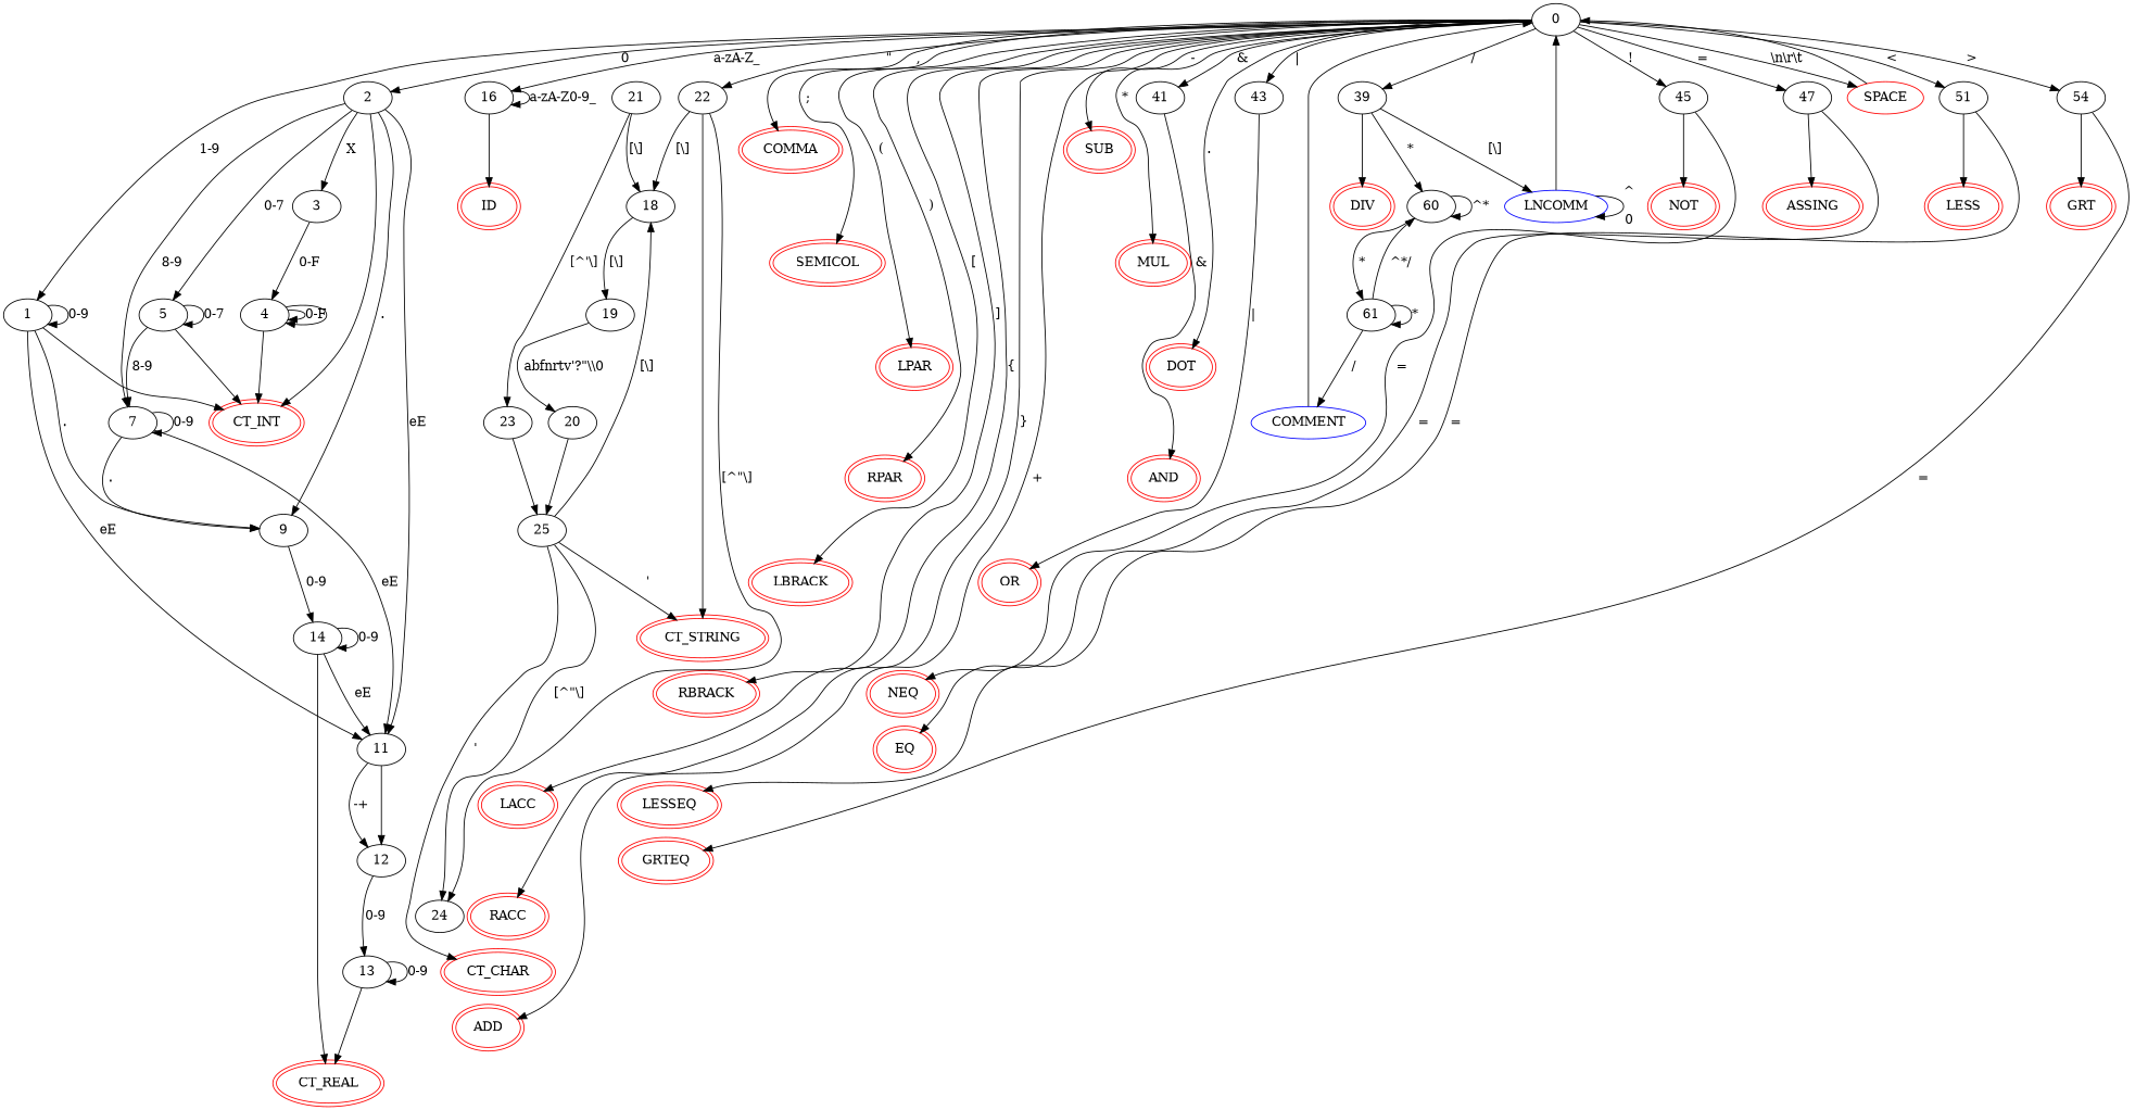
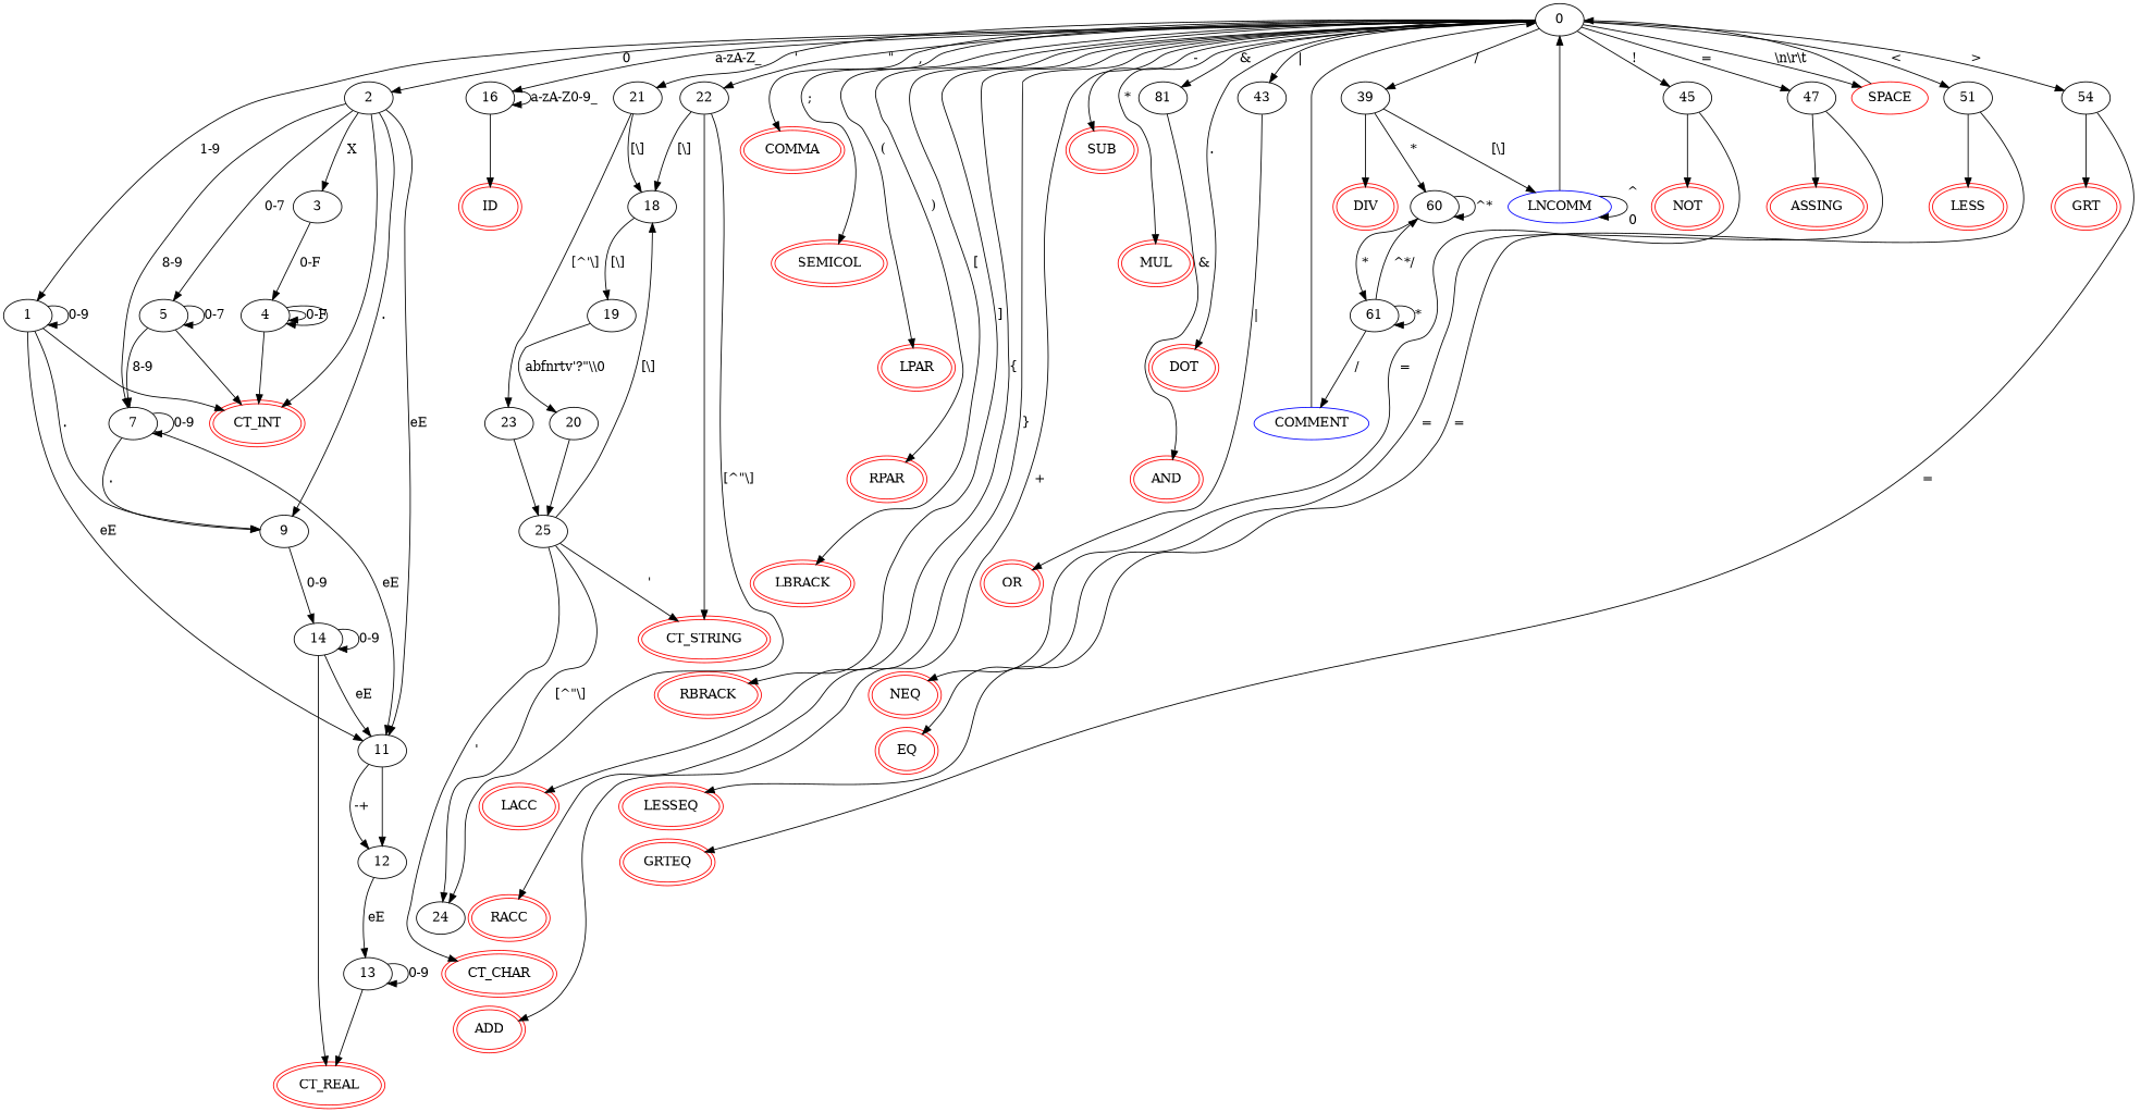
  digraph {
    edge [weight=0.2]
    0
    1
    2
    16
    21
    22
    n7 [color=red label=COMMA peripheries=2]
    n8 [color=red label=SEMICOL peripheries=2]
    n9 [color=red label=LPAR peripheries=2]
    n10 [color=red label=RPAR peripheries=2]
    n11 [color=red label=LBRACK peripheries=2]
    n12 [color=red label=RBRACK peripheries=2]
    n13 [color=red label=LACC peripheries=2]
    n14 [color=red label=RACC peripheries=2]
    n15 [color=red label=ADD peripheries=2]
    n16 [color=red label=SUB peripheries=2]
    n17 [color=red label=MUL peripheries=2]
    39
    n19 [color=red label=DOT peripheries=2]
-   41
+   41 [label=81]
    43
    45
    47
    51
    54
    n26 [color=red label=SPACE]
    n27 [color=red label=CT_INT peripheries=2]
    11
    9
    3
    5
    7
    n33 [color=red label=ID peripheries=2]
    18
    23
    24
    n37 [color=red label=CT_STRING peripheries=2]
    n38 [color=red label=DIV peripheries=2]
    n39 [color=blue label=LNCOMM]
    60
    n41 [color=red label=AND peripheries=2]
    n42 [color=red label=OR peripheries=2]
    n43 [color=red label=NOT peripheries=2]
    n44 [color=red label=NEQ peripheries=2]
    n45 [color=red label=ASSING peripheries=2]
    n46 [color=red label=EQ peripheries=2]
    n47 [color=red label=LESS peripheries=2]
    n48 [color=red label=LESSEQ peripheries=2]
    n49 [color=red label=GRT peripheries=2]
    n50 [color=red label=GRTEQ peripheries=2]
    12
    14
    4
    13
    n55 [color=red label=CT_REAL peripheries=2]
    19
    25
    20
    n59 [color=red label=CT_CHAR peripheries=2]
    61
    n61 [color=blue label=COMMENT]
    0 -> 1 [label="1-9" weight=0.4]
    0 -> 2 [label=0 weight=0.4]
    0 -> 16 [label="a-zA-Z_"]
+   0 -> 21 [label="'"]
    0 -> 22 [label="\""]
    0 -> n7 [label=","]
    0 -> n8 [label=";"]
    0 -> n9 [label="("]
    0 -> n10 [label=")"]
    0 -> n11 [label="["]
    0 -> n12 [label="]"]
    0 -> n13 [label="{"]
    0 -> n14 [label="}"]
    0 -> n15 [label="+"]
    0 -> n16 [label="-"]
    0 -> n17 [label="*"]
    0 -> 39 [label="/"]
    0 -> n19 [label="."]
    0 -> 41 [label="&"]
    0 -> 43 [label="|"]
    0 -> 45 [label="!"]
    0 -> 47 [label="="]
    0 -> 51 [label="<"]
    0 -> 54 [label=">"]
    0 -> n26 [label="\\n\\r\\t"]
    1 -> 1 [label="0-9" weight=0.4]
    1 -> n27 [weight=""]
    1 -> 11 [label=eE]
    1 -> 9 [label="."]
    2 -> n27 [weight=""]
    2 -> 11 [label=eE]
    2 -> 9 [label="."]
    2 -> 3 [label=X]
    2 -> 5 [label="0-7"]
    2 -> 7 [label="8-9"]
    16 -> 16 [label="a-zA-Z0-9_"]
    16 -> n33 [weight=""]
    21 -> 18 [label="[\\]"]
    21 -> 23 [label="[^'\\]"]
    22 -> 18 [label="[\\]"]
    22 -> 24 [label="[^\"\\]"]
    22 -> n37 [weight=""]
    39 -> n38 [weight=""]
    39 -> n39 [label="[\\]"]
    39 -> 60 [label="*"]
    41 -> n41 [label="&"]
    43 -> n42 [label="|"]
    45 -> n43 [weight=""]
    45 -> n44 [label="="]
    47 -> n45 [weight=""]
    47 -> n46 [label="="]
    51 -> n47 [weight=""]
    51 -> n48 [label="="]
    54 -> n49 [weight=""]
    54 -> n50 [label="="]
    n26 -> 0 [weight=""]
    11 -> 12 [label="-+"]
    11 -> 12 [weight=""]
    9 -> 14 [label="0-9"]
    3 -> 4 [label="0-F"]
    5 -> n27 [weight=""]
    5 -> 5 [label="0-7"]
    5 -> 7 [label="8-9"]
    7 -> 11 [label=eE]
    7 -> 9 [label="."]
    7 -> 7 [label="0-9"]
    18 -> 19 [label="[\\]"]
    23 -> 25 [weight=""]
    n39 -> 0 [weight=""]
    n39 -> n39 [label="^\n\r\0"]
    60 -> 60 [label="^*"]
    60 -> 61 [label="*"]
-   12 -> 13 [label="0-9"]
+   12 -> 13 [label=eE]
    14 -> 11 [label=eE]
    14 -> 14 [label="0-9"]
    14 -> n55 [weight=""]
    4 -> n27 [weight=""]
    4 -> 4 [label="0-F"]
    4 -> 4 [weight=""]
    13 -> 13 [label="0-9"]
    13 -> n55 [weight=""]
    19 -> 20 [label="abfnrtv'?\"\\\\0"]
    25 -> 18 [label="[\\]"]
    25 -> 24 [label="[^\"\\]"]
    25 -> n37 [label="'"]
    25 -> n59 [label="'"]
    20 -> 25 [weight=""]
    61 -> 60 [label="^*/"]
    61 -> 61 [label="*"]
    61 -> n61 [label="/"]
    n61 -> 0 [weight=""]
  }
